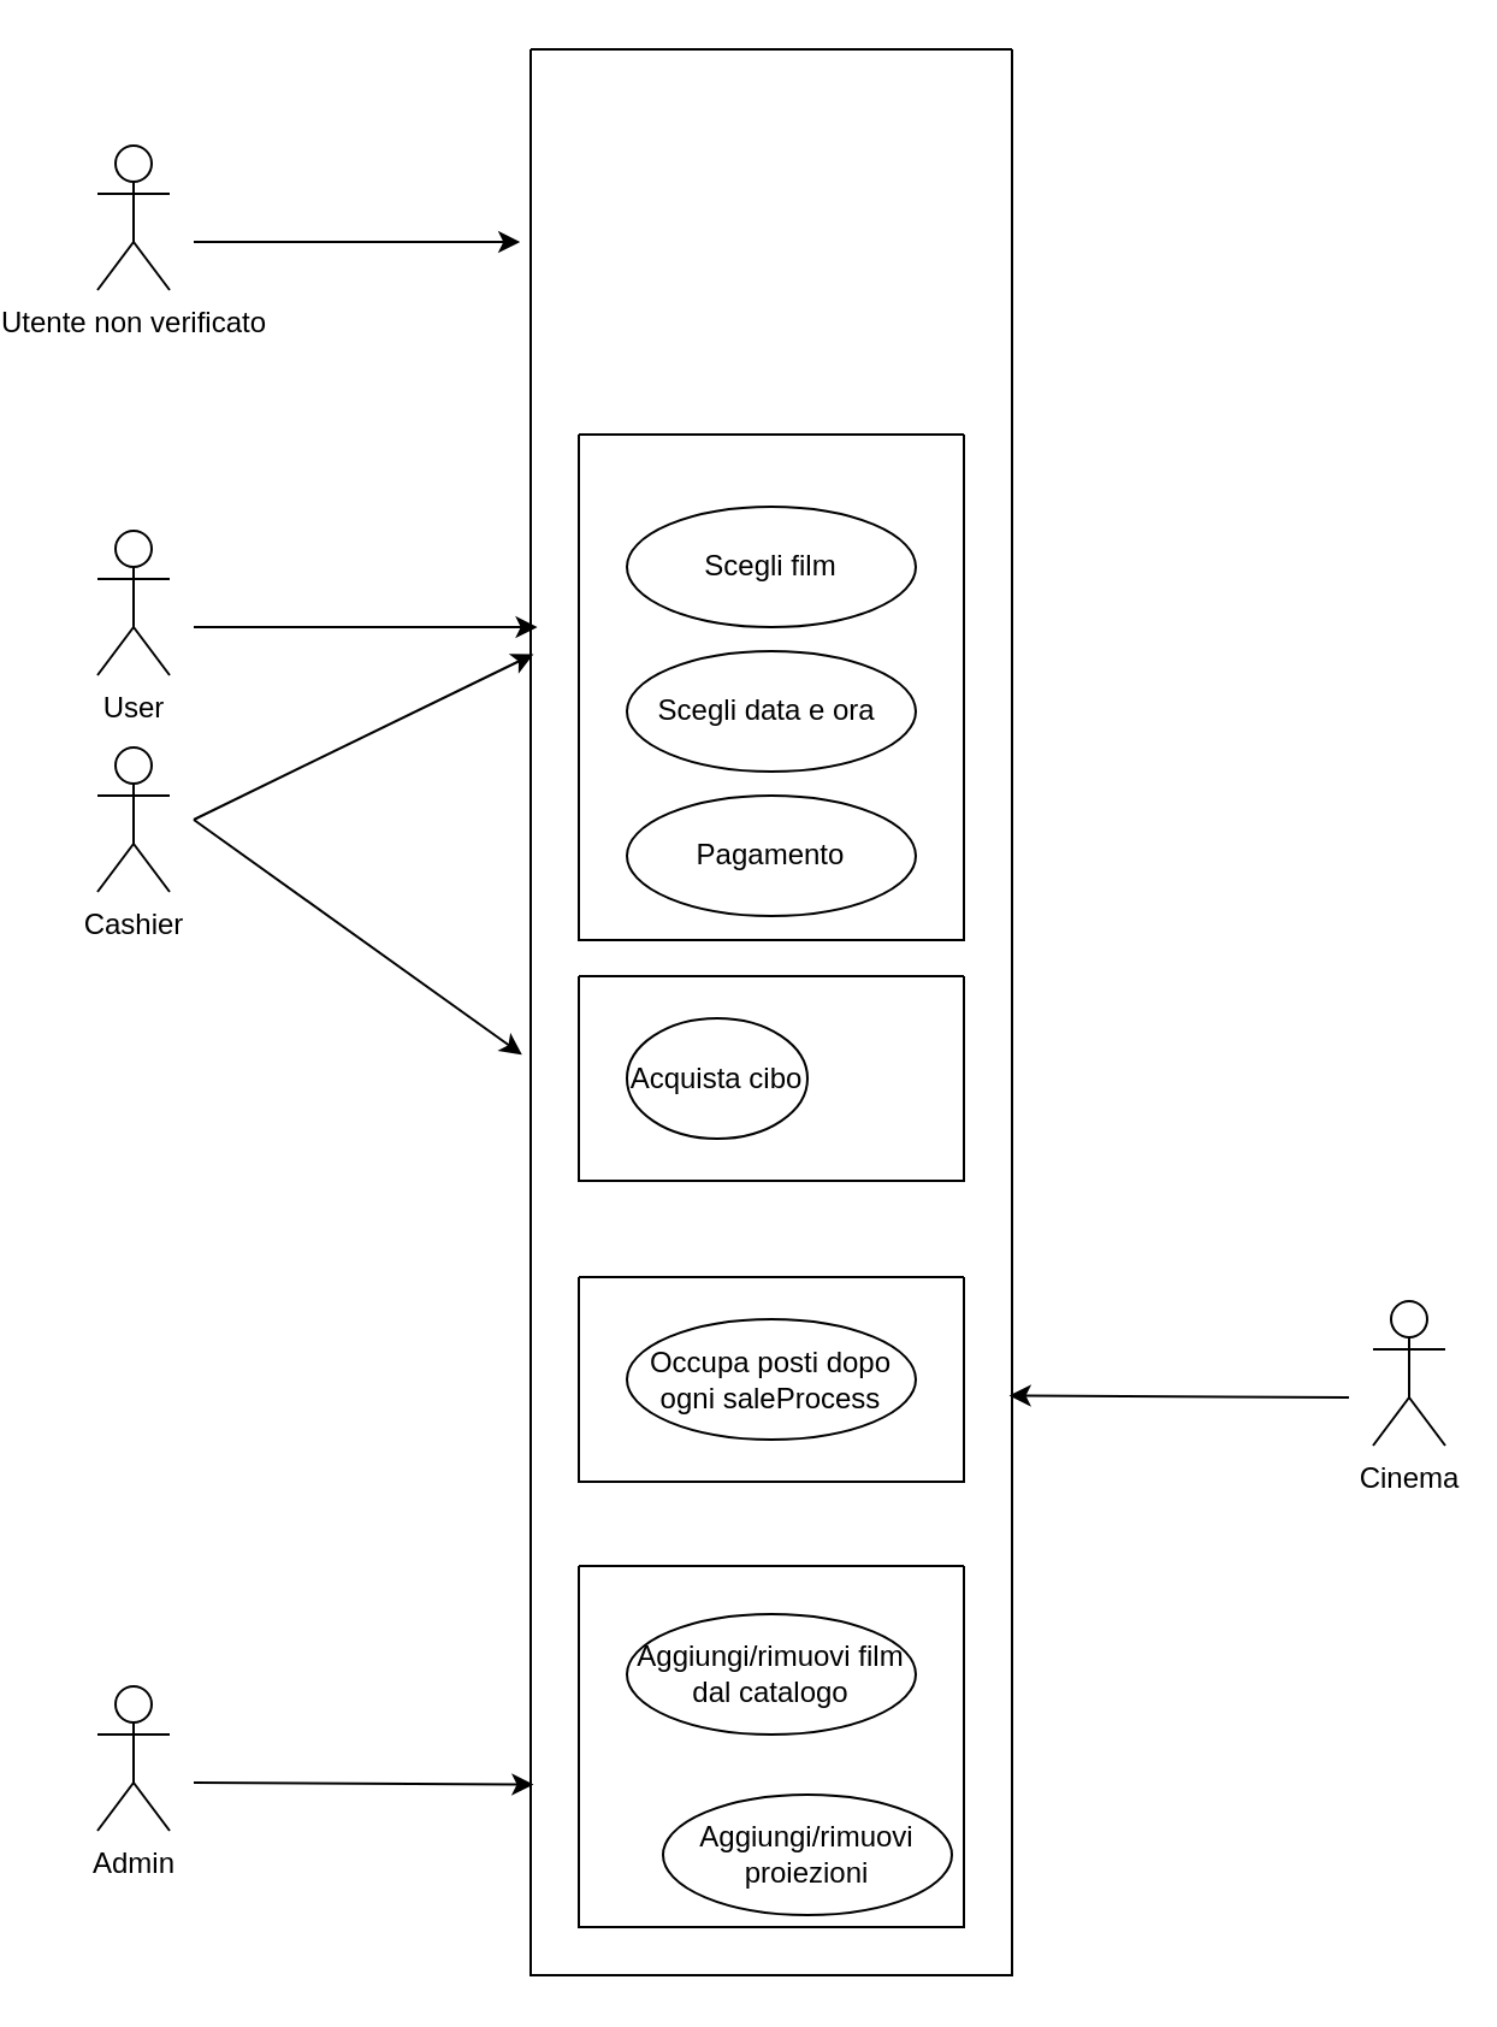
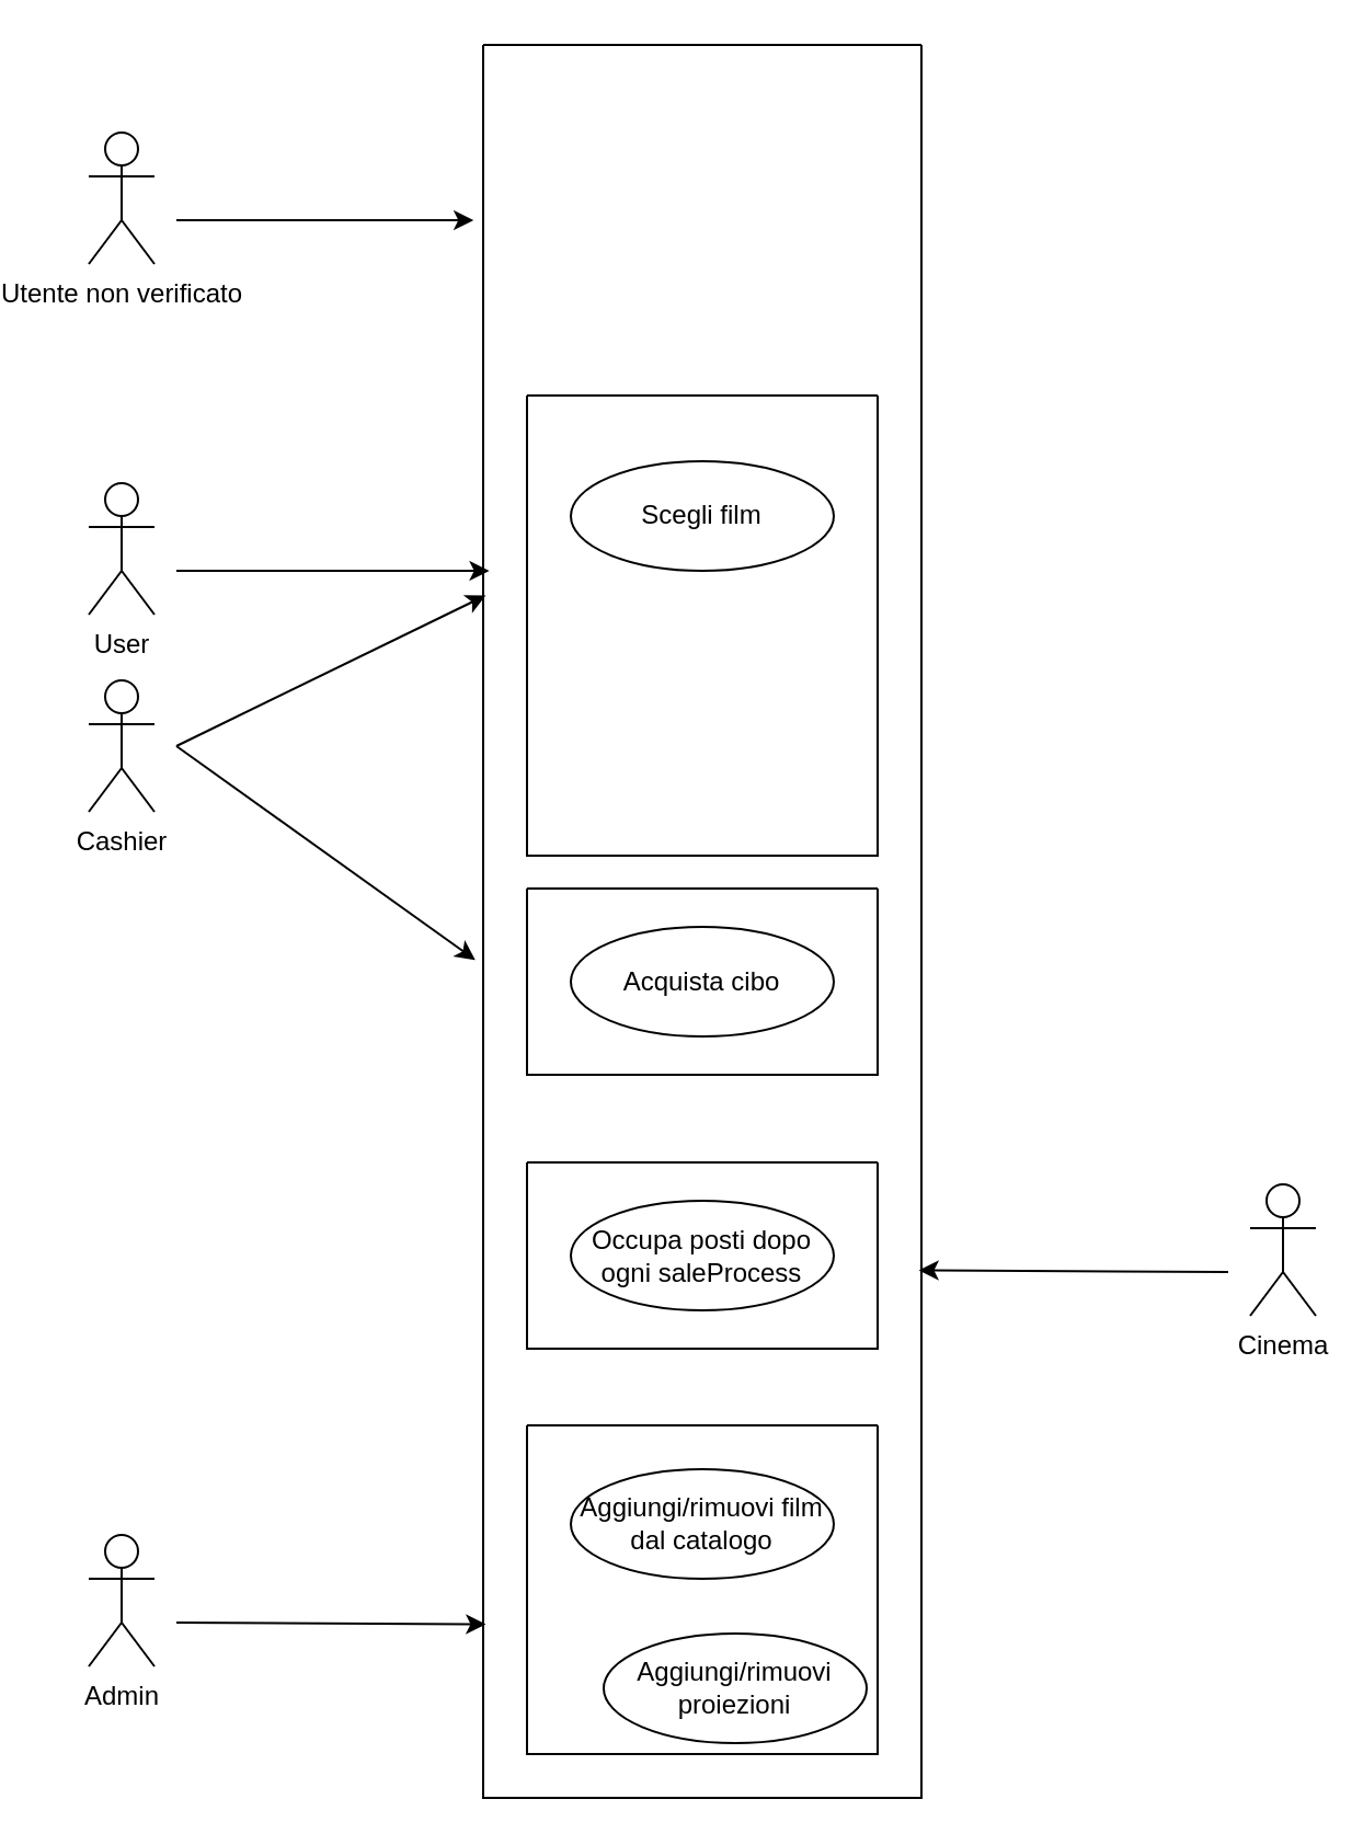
  <mxCell id="0" />
  <mxCell id="1" parent="0" />
  <mxCell id="2" value="Utente non verificato" style="shape=umlActor;verticalLabelPosition=bottom;verticalAlign=top;html=1;outlineConnect=0;" parent="1" vertex="1"><mxGeometry x="20" y="60" width="30" height="60" as="geometry" /></mxCell>
  <mxCell id="3" value="" style="swimlane;startSize=0;" parent="1" vertex="1"><mxGeometry x="200" y="20" width="200" height="800" as="geometry" /></mxCell>
  <mxCell id="4" value="" style="swimlane;startSize=0;rounded=0;shadow=0;swimlaneLine=1;fillColor=#CCCCCC;fillStyle=hatch;" parent="3" vertex="1"><mxGeometry x="20" y="160" width="160" height="210" as="geometry" /></mxCell>
  <mxCell id="5" value="Scegli film" style="ellipse;whiteSpace=wrap;html=1;" parent="4" vertex="1"><mxGeometry x="20" y="30" width="120" height="50" as="geometry" /></mxCell>
- <mxCell id="6" value="Scegli data e ora&amp;nbsp;" style="ellipse;whiteSpace=wrap;html=1;" parent="4" vertex="1"><mxGeometry x="20" y="90" width="120" height="50" as="geometry" /></mxCell>
- <mxCell id="7" value="Pagamento" style="ellipse;whiteSpace=wrap;html=1;" parent="4" vertex="1"><mxGeometry x="20" y="150" width="120" height="50" as="geometry" /></mxCell>
  <mxCell id="8" value="" style="swimlane;startSize=0;rounded=0;shadow=0;swimlaneLine=1;fillColor=#CCCCCC;fillStyle=hatch;" parent="3" vertex="1"><mxGeometry x="20" y="630" width="160" height="150" as="geometry" /></mxCell>
  <mxCell id="9" value="Aggiungi/rimuovi film dal catalogo" style="ellipse;whiteSpace=wrap;html=1;" parent="8" vertex="1"><mxGeometry x="20" y="20" width="120" height="50" as="geometry" /></mxCell>
  <mxCell id="10" value="Aggiungi/rimuovi proiezioni" style="ellipse;whiteSpace=wrap;html=1;" parent="8" vertex="1"><mxGeometry x="35" y="95" width="120" height="50" as="geometry" /></mxCell>
  <mxCell id="11" value="" style="swimlane;startSize=0;" parent="3" vertex="1"><mxGeometry x="20" y="385" width="160" height="85" as="geometry" /></mxCell>
- <mxCell id="12" value="Acquista cibo" style="ellipse;whiteSpace=wrap;html=1;" parent="11" vertex="1"><mxGeometry x="20" y="17.5" width="75" height="50" as="geometry" /></mxCell>
+ <mxCell id="12" value="Acquista cibo" style="ellipse;whiteSpace=wrap;html=1;" parent="11" vertex="1"><mxGeometry x="20" y="17.5" width="120" height="50" as="geometry" /></mxCell>
  <mxCell id="13" value="" style="swimlane;startSize=0;" parent="3" vertex="1"><mxGeometry x="20" y="510" width="160" height="85" as="geometry" /></mxCell>
  <mxCell id="14" value="Occupa posti dopo ogni saleProcess" style="ellipse;whiteSpace=wrap;html=1;" parent="13" vertex="1"><mxGeometry x="20" y="17.5" width="120" height="50" as="geometry" /></mxCell>
  <mxCell id="15" value="" style="endArrow=classic;html=1;rounded=0;entryX=-0.022;entryY=0.1;entryDx=0;entryDy=0;entryPerimeter=0;" parent="1" target="3" edge="1"><mxGeometry width="50" height="50" relative="1" as="geometry"><mxPoint x="60" y="100" as="sourcePoint" /><mxPoint x="110" y="10" as="targetPoint" /></mxGeometry></mxCell>
  <mxCell id="16" value="User" style="shape=umlActor;verticalLabelPosition=bottom;verticalAlign=top;html=1;outlineConnect=0;" parent="1" vertex="1"><mxGeometry x="20" y="220" width="30" height="60" as="geometry" /></mxCell>
  <mxCell id="17" value="Cashier" style="shape=umlActor;verticalLabelPosition=bottom;verticalAlign=top;html=1;outlineConnect=0;" parent="1" vertex="1"><mxGeometry x="20" y="310" width="30" height="60" as="geometry" /></mxCell>
  <mxCell id="18" value="" style="endArrow=classic;html=1;rounded=0;entryX=0.014;entryY=0.3;entryDx=0;entryDy=0;entryPerimeter=0;" parent="1" target="3" edge="1"><mxGeometry width="50" height="50" relative="1" as="geometry"><mxPoint x="60" y="260" as="sourcePoint" /><mxPoint x="200" y="260" as="targetPoint" /></mxGeometry></mxCell>
  <mxCell id="19" value="" style="endArrow=classic;html=1;rounded=0;entryX=0.006;entryY=0.314;entryDx=0;entryDy=0;entryPerimeter=0;" parent="1" target="3" edge="1"><mxGeometry width="50" height="50" relative="1" as="geometry"><mxPoint x="60" y="340" as="sourcePoint" /><mxPoint x="197" y="380" as="targetPoint" /></mxGeometry></mxCell>
  <mxCell id="20" value="Admin" style="shape=umlActor;verticalLabelPosition=bottom;verticalAlign=top;html=1;outlineConnect=0;" parent="1" vertex="1"><mxGeometry x="20" y="700" width="30" height="60" as="geometry" /></mxCell>
  <mxCell id="21" value="" style="endArrow=classic;html=1;rounded=0;entryX=0.006;entryY=0.901;entryDx=0;entryDy=0;entryPerimeter=0;" parent="1" target="3" edge="1"><mxGeometry width="50" height="50" relative="1" as="geometry"><mxPoint x="60" y="740" as="sourcePoint" /><mxPoint x="110" y="530" as="targetPoint" /></mxGeometry></mxCell>
  <mxCell id="22" value="" style="endArrow=classic;html=1;rounded=0;entryX=-0.018;entryY=0.522;entryDx=0;entryDy=0;entryPerimeter=0;" parent="1" target="3" edge="1"><mxGeometry width="50" height="50" relative="1" as="geometry"><mxPoint x="60" y="340" as="sourcePoint" /><mxPoint x="110" y="290" as="targetPoint" /></mxGeometry></mxCell>
  <mxCell id="23" value="Cinema" style="shape=umlActor;verticalLabelPosition=bottom;verticalAlign=top;html=1;outlineConnect=0;" parent="1" vertex="1"><mxGeometry x="550" y="540" width="30" height="60" as="geometry" /></mxCell>
  <mxCell id="24" value="" style="endArrow=classic;html=1;rounded=0;entryX=0.994;entryY=0.699;entryDx=0;entryDy=0;entryPerimeter=0;" parent="1" target="3" edge="1"><mxGeometry width="50" height="50" relative="1" as="geometry"><mxPoint x="540" y="580" as="sourcePoint" /><mxPoint x="300" y="480" as="targetPoint" /></mxGeometry></mxCell>
